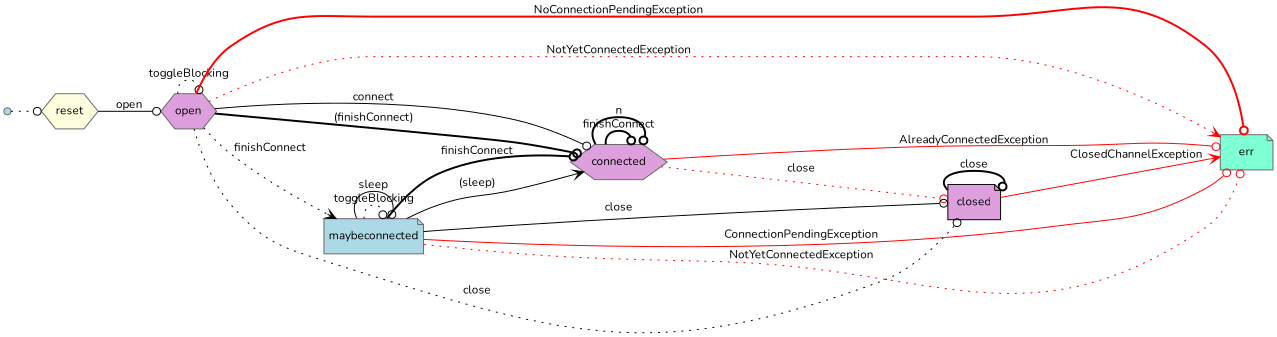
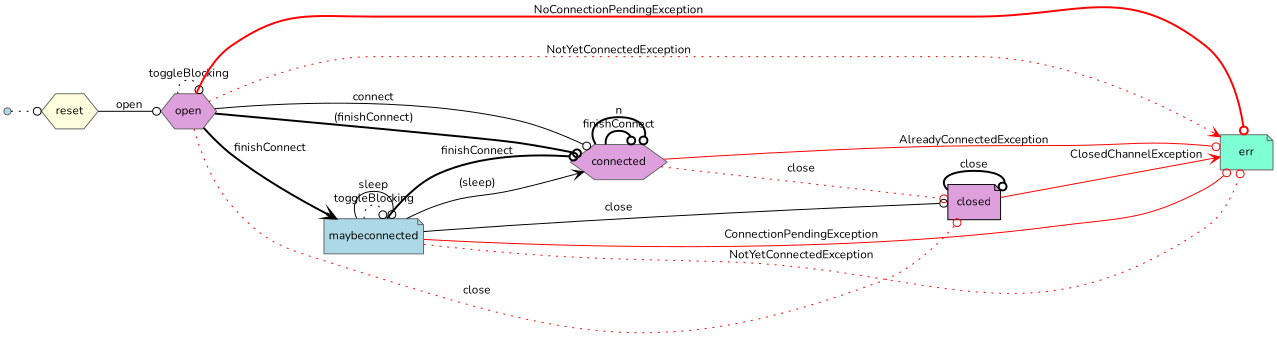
  digraph {
    fontname=Nunito
    nodesep=0.2
    rankdir=LR
    ranksep=0.4
    node [color=gray40 fillcolor=plum fontname=Nunito fontsize=12.0 margin=0.07 shape=hexagon style=filled]
    edge [arrowhead=odot fontname=Nunito fontsize=12.0 margin=0.05 style=solid]
    "" [fillcolor=lightblue height=0.1 shape=point]
    reset [fillcolor=lightyellow]
    open
    connected
    err [fillcolor=aquamarine shape=note]
    closed [color=black shape=note]
    maybeconnected [fillcolor=lightblue shape=note]
    "" -> reset [style=dotted]
    reset -> open [label=" open "]
    open -> open [label=" toggleBlocking " style=dotted]
    open -> connected [label=" connect "]
    open -> connected [label=" (finishConnect) " style=bold]
    open -> err [color=red label=" NoConnectionPendingException " style=bold]
    open -> err [arrowhead=vee color=red label=" NotYetConnectedException " style=dotted]
-   open -> closed [label=" close " style=dotted]
-   open -> maybeconnected [arrowhead=vee label=" finishConnect " style=dotted]
+   open -> closed [label=" close " style=dotted color=red]
+   open -> maybeconnected [arrowhead=vee label=" finishConnect " style=bold]
    connected -> connected [label=" finishConnect " style=bold]
    connected -> connected [label=" n " style=bold]
    connected -> err [color=red label=" AlreadyConnectedException "]
    connected -> closed [color=red label=" close " style=dotted]
    closed -> err [arrowhead=vee color=red label=" ClosedChannelException "]
    closed -> closed [label=" close " style=bold]
    maybeconnected -> connected [label=" finishConnect " style=bold]
    maybeconnected -> connected [arrowhead=vee label=" (sleep) "]
    maybeconnected -> err [color=red label=" ConnectionPendingException "]
    maybeconnected -> err [color=red label=" NotYetConnectedException " style=dotted]
    maybeconnected -> closed [label=" close "]
    maybeconnected -> maybeconnected [label=" toggleBlocking " style=dotted]
    maybeconnected -> maybeconnected [label=" sleep "]
  }
